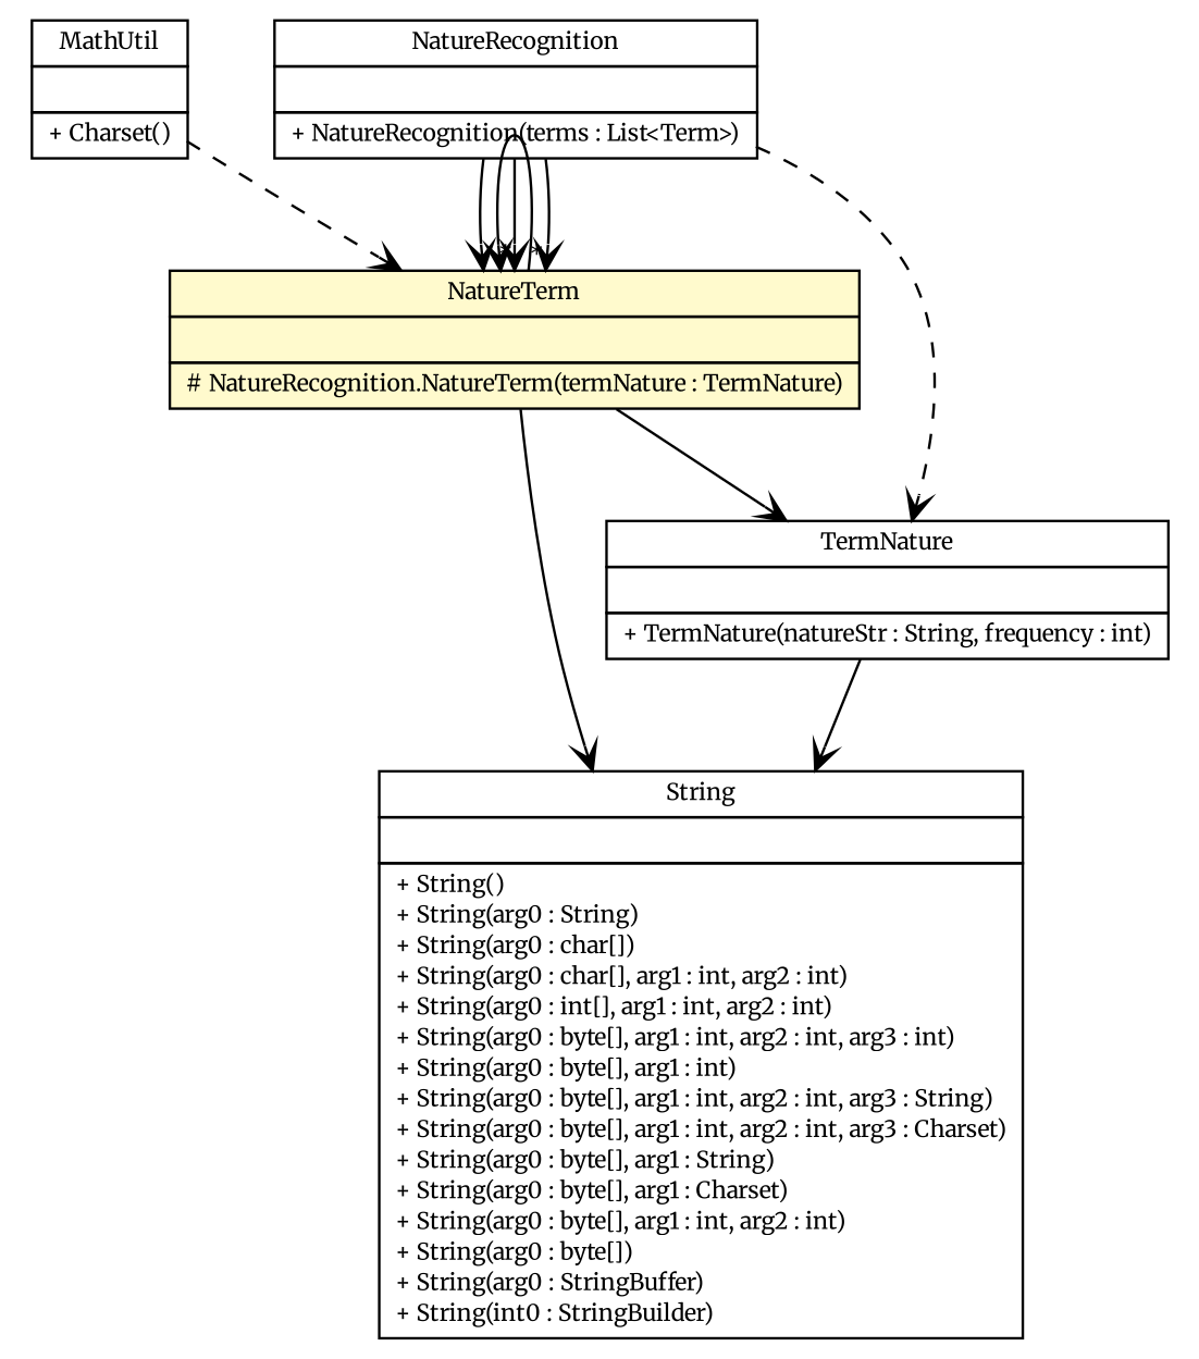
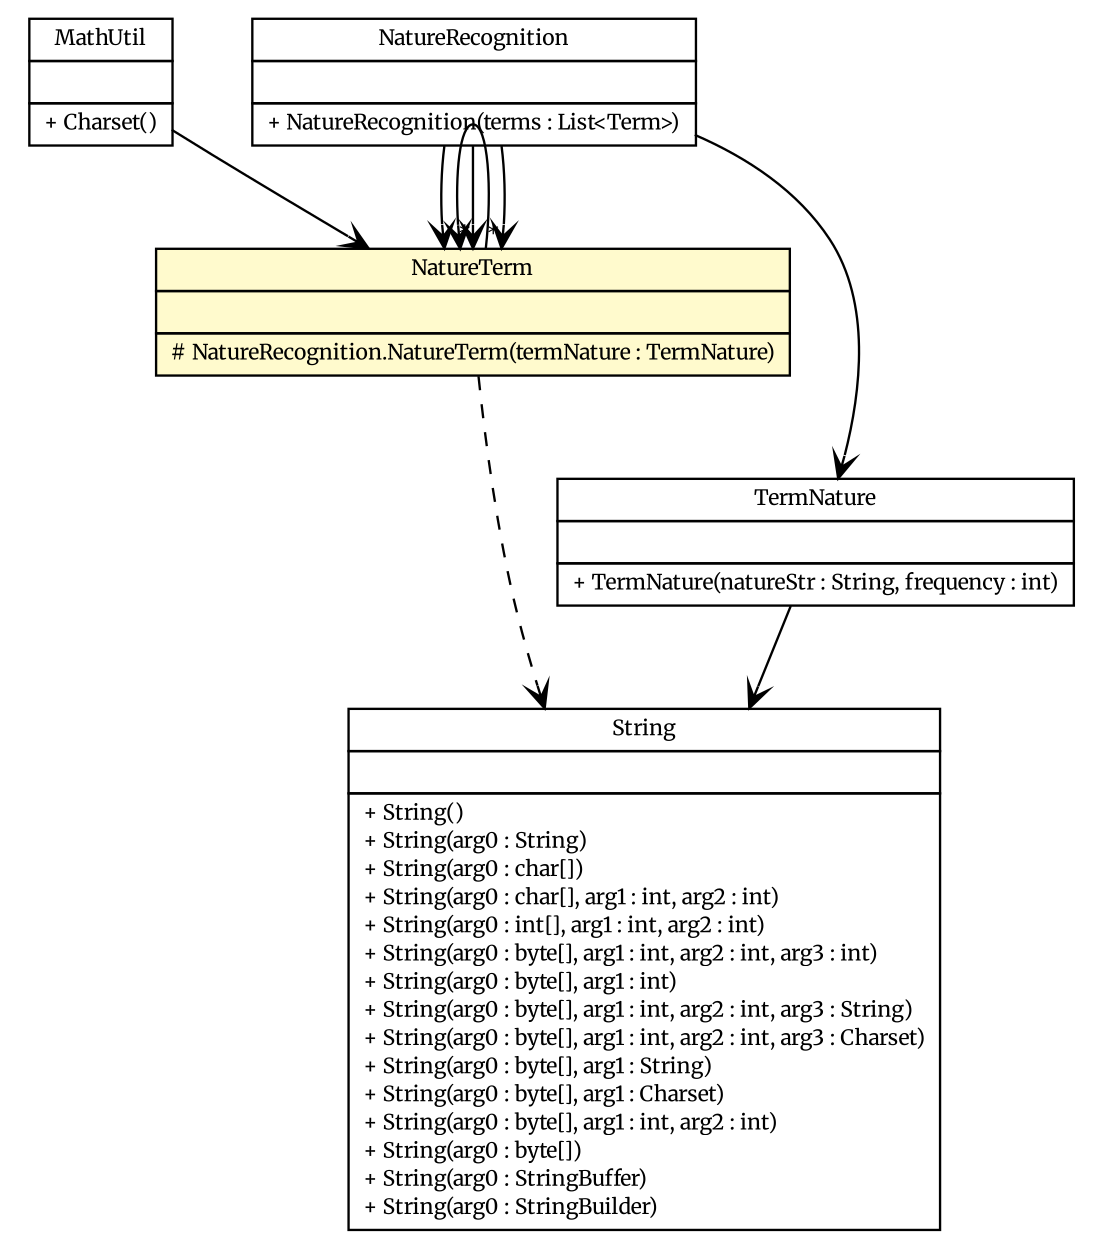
  digraph {
    fontname=Merriweather
    node [fontcolor=black fontname=Merriweather fontsize=9.0 shape=plaintext]
    edge [arrowhead=open color=black fontcolor=black fontname=Merriweather fontsize=10.0 headport=p labelfontname=Helvetica labelfontsize=10 tailport=p]
    n1 [label=<<table border="0" cellborder="1" cellspacing="0" cellpadding="2" port="p" href="../domain/TermNature.html"> 		<tr><td><table border="0" cellspacing="0" cellpadding="1"> 			<tr><td> TermNature </td></tr> 		</table></td></tr> 		<tr><td><table border="0" cellspacing="0" cellpadding="1"> 			<tr><td align="left">  </td></tr> 		</table></td></tr> 		<tr><td><table border="0" cellspacing="0" cellpadding="1"> 			<tr><td align="left"> + TermNature(natureStr : String, frequency : int) </td></tr> 		</table></td></tr> 		</table>>]
-   n2 [label=<<table border="0" cellborder="1" cellspacing="0" cellpadding="2" port="p" href="http://java.sun.com/j2se/1.4.2/docs/api/java/lang/String.html"> 		<tr><td><table border="0" cellspacing="0" cellpadding="1"> 			<tr><td> String </td></tr> 		</table></td></tr> 		<tr><td><table border="0" cellspacing="0" cellpadding="1"> 			<tr><td align="left">  </td></tr> 		</table></td></tr> 		<tr><td><table border="0" cellspacing="0" cellpadding="1"> 			<tr><td align="left"> + String() </td></tr> 			<tr><td align="left"> + String(arg0 : String) </td></tr> 			<tr><td align="left"> + String(arg0 : char[]) </td></tr> 			<tr><td align="left"> + String(arg0 : char[], arg1 : int, arg2 : int) </td></tr> 			<tr><td align="left"> + String(arg0 : int[], arg1 : int, arg2 : int) </td></tr> 			<tr><td align="left"> + String(arg0 : byte[], arg1 : int, arg2 : int, arg3 : int) </td></tr> 			<tr><td align="left"> + String(arg0 : byte[], arg1 : int) </td></tr> 			<tr><td align="left"> + String(arg0 : byte[], arg1 : int, arg2 : int, arg3 : String) </td></tr> 			<tr><td align="left"> + String(arg0 : byte[], arg1 : int, arg2 : int, arg3 : Charset) </td></tr> 			<tr><td align="left"> + String(arg0 : byte[], arg1 : String) </td></tr> 			<tr><td align="left"> + String(arg0 : byte[], arg1 : Charset) </td></tr> 			<tr><td align="left"> + String(arg0 : byte[], arg1 : int, arg2 : int) </td></tr> 			<tr><td align="left"> + String(arg0 : byte[]) </td></tr> 			<tr><td align="left"> + String(arg0 : StringBuffer) </td></tr> 			<tr><td align="left"> + String(int0 : StringBuilder) </td></tr> 		</table></td></tr> 		</table>>]
+   n2 [label=<<table border="0" cellborder="1" cellspacing="0" cellpadding="2" port="p" href="http://java.sun.com/j2se/1.4.2/docs/api/java/lang/String.html"> 		<tr><td><table border="0" cellspacing="0" cellpadding="1"> 			<tr><td> String </td></tr> 		</table></td></tr> 		<tr><td><table border="0" cellspacing="0" cellpadding="1"> 			<tr><td align="left">  </td></tr> 		</table></td></tr> 		<tr><td><table border="0" cellspacing="0" cellpadding="1"> 			<tr><td align="left"> + String() </td></tr> 			<tr><td align="left"> + String(arg0 : String) </td></tr> 			<tr><td align="left"> + String(arg0 : char[]) </td></tr> 			<tr><td align="left"> + String(arg0 : char[], arg1 : int, arg2 : int) </td></tr> 			<tr><td align="left"> + String(arg0 : int[], arg1 : int, arg2 : int) </td></tr> 			<tr><td align="left"> + String(arg0 : byte[], arg1 : int, arg2 : int, arg3 : int) </td></tr> 			<tr><td align="left"> + String(arg0 : byte[], arg1 : int) </td></tr> 			<tr><td align="left"> + String(arg0 : byte[], arg1 : int, arg2 : int, arg3 : String) </td></tr> 			<tr><td align="left"> + String(arg0 : byte[], arg1 : int, arg2 : int, arg3 : Charset) </td></tr> 			<tr><td align="left"> + String(arg0 : byte[], arg1 : String) </td></tr> 			<tr><td align="left"> + String(arg0 : byte[], arg1 : Charset) </td></tr> 			<tr><td align="left"> + String(arg0 : byte[], arg1 : int, arg2 : int) </td></tr> 			<tr><td align="left"> + String(arg0 : byte[]) </td></tr> 			<tr><td align="left"> + String(arg0 : StringBuffer) </td></tr> 			<tr><td align="left"> + String(arg0 : StringBuilder) </td></tr> 		</table></td></tr> 		</table>>]
    n3 [label=<<table border="0" cellborder="1" cellspacing="0" cellpadding="2" port="p" href="../util/MathUtil.html"> 		<tr><td><table border="0" cellspacing="0" cellpadding="1"> 			<tr><td> MathUtil </td></tr> 		</table></td></tr> 		<tr><td><table border="0" cellspacing="0" cellpadding="1"> 			<tr><td align="left">  </td></tr> 		</table></td></tr> 		<tr><td><table border="0" cellspacing="0" cellpadding="1"> 			<tr><td align="left"> + Charset() </td></tr> 		</table></td></tr> 		</table>>]
    n4 [label=<<table border="0" cellborder="1" cellspacing="0" cellpadding="2" port="p" bgcolor="lemonChiffon" href="./NatureRecognition.NatureTerm.html"> 		<tr><td><table border="0" cellspacing="0" cellpadding="1"> 			<tr><td> NatureTerm </td></tr> 		</table></td></tr> 		<tr><td><table border="0" cellspacing="0" cellpadding="1"> 			<tr><td align="left">  </td></tr> 		</table></td></tr> 		<tr><td><table border="0" cellspacing="0" cellpadding="1"> 			<tr><td align="left"> # NatureRecognition.NatureTerm(termNature : TermNature) </td></tr> 		</table></td></tr> 		</table>>]
    n5 [label=<<table border="0" cellborder="1" cellspacing="0" cellpadding="2" port="p" href="./NatureRecognition.html"> 		<tr><td><table border="0" cellspacing="0" cellpadding="1"> 			<tr><td> NatureRecognition </td></tr> 		</table></td></tr> 		<tr><td><table border="0" cellspacing="0" cellpadding="1"> 			<tr><td align="left">  </td></tr> 		</table></td></tr> 		<tr><td><table border="0" cellspacing="0" cellpadding="1"> 			<tr><td align="left"> + NatureRecognition(terms : List&lt;Term&gt;) </td></tr> 		</table></td></tr> 		</table>>]
    n1 -> n2 [style=solid]
-   n3 -> n4 [style=dashed]
-   n4 -> n1
-   n4 -> n2 [style=solid]
+   n3 -> n4 [style=solid]
+   n4 -> n2 [style=dashed]
    n4 -> n4
-   n5 -> n1 [style=dashed]
+   n5 -> n1 [style=solid]
    n5 -> n4
    n5 -> n4 [headlabel="*"]
    n5 -> n4 [headlabel="*"]
  }
